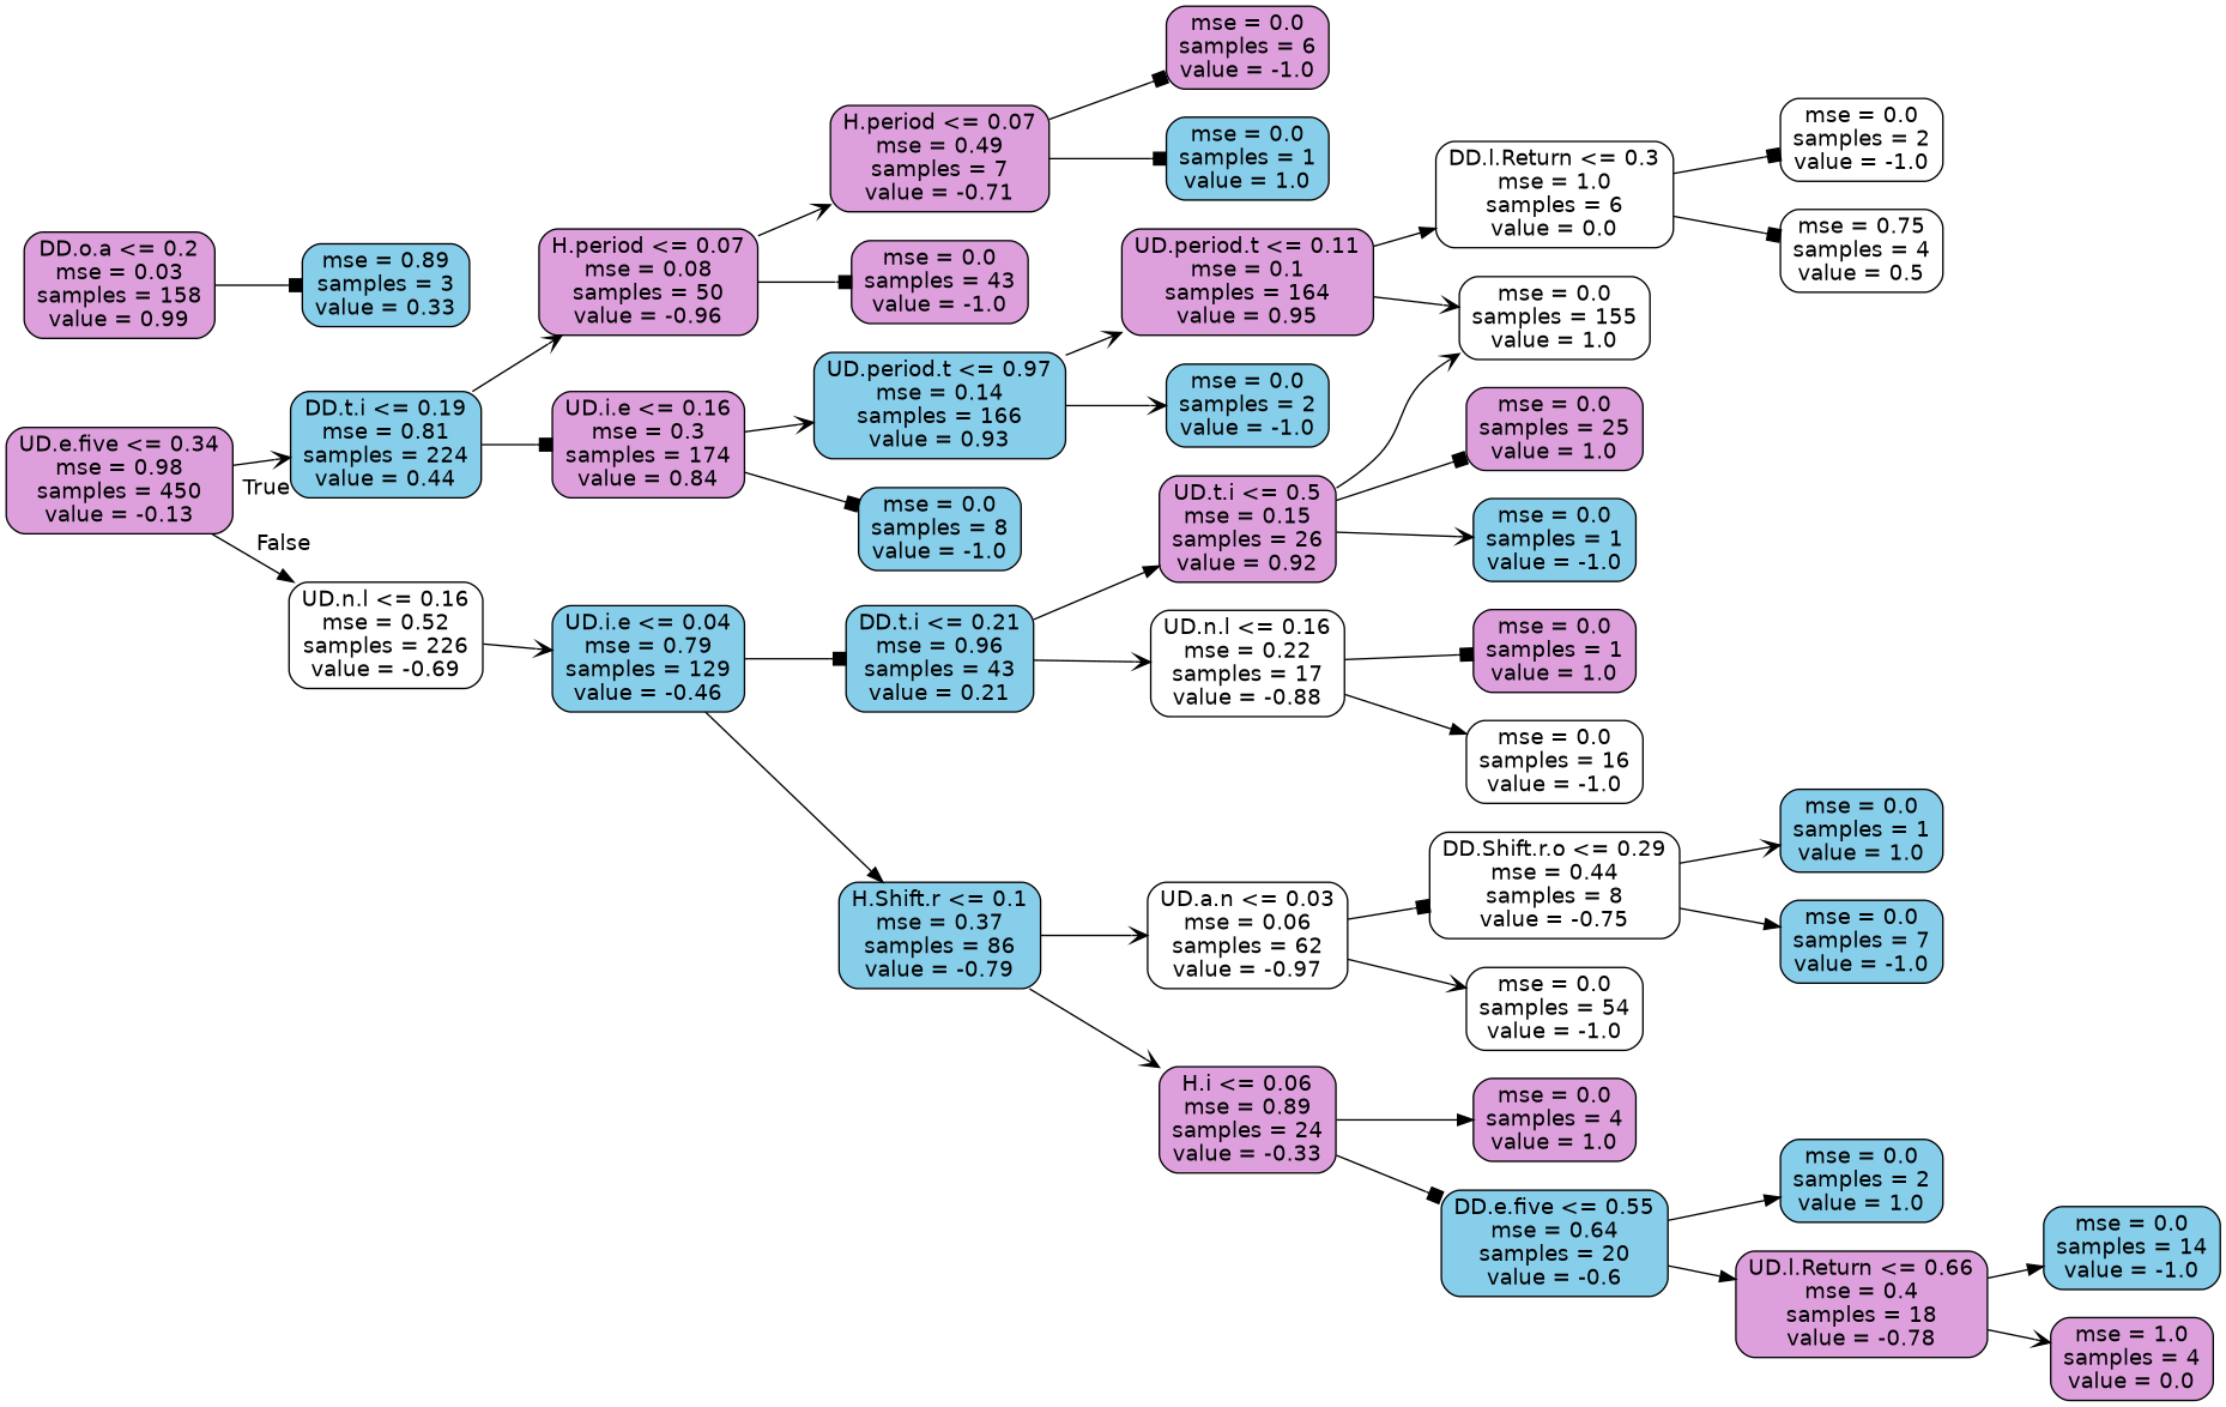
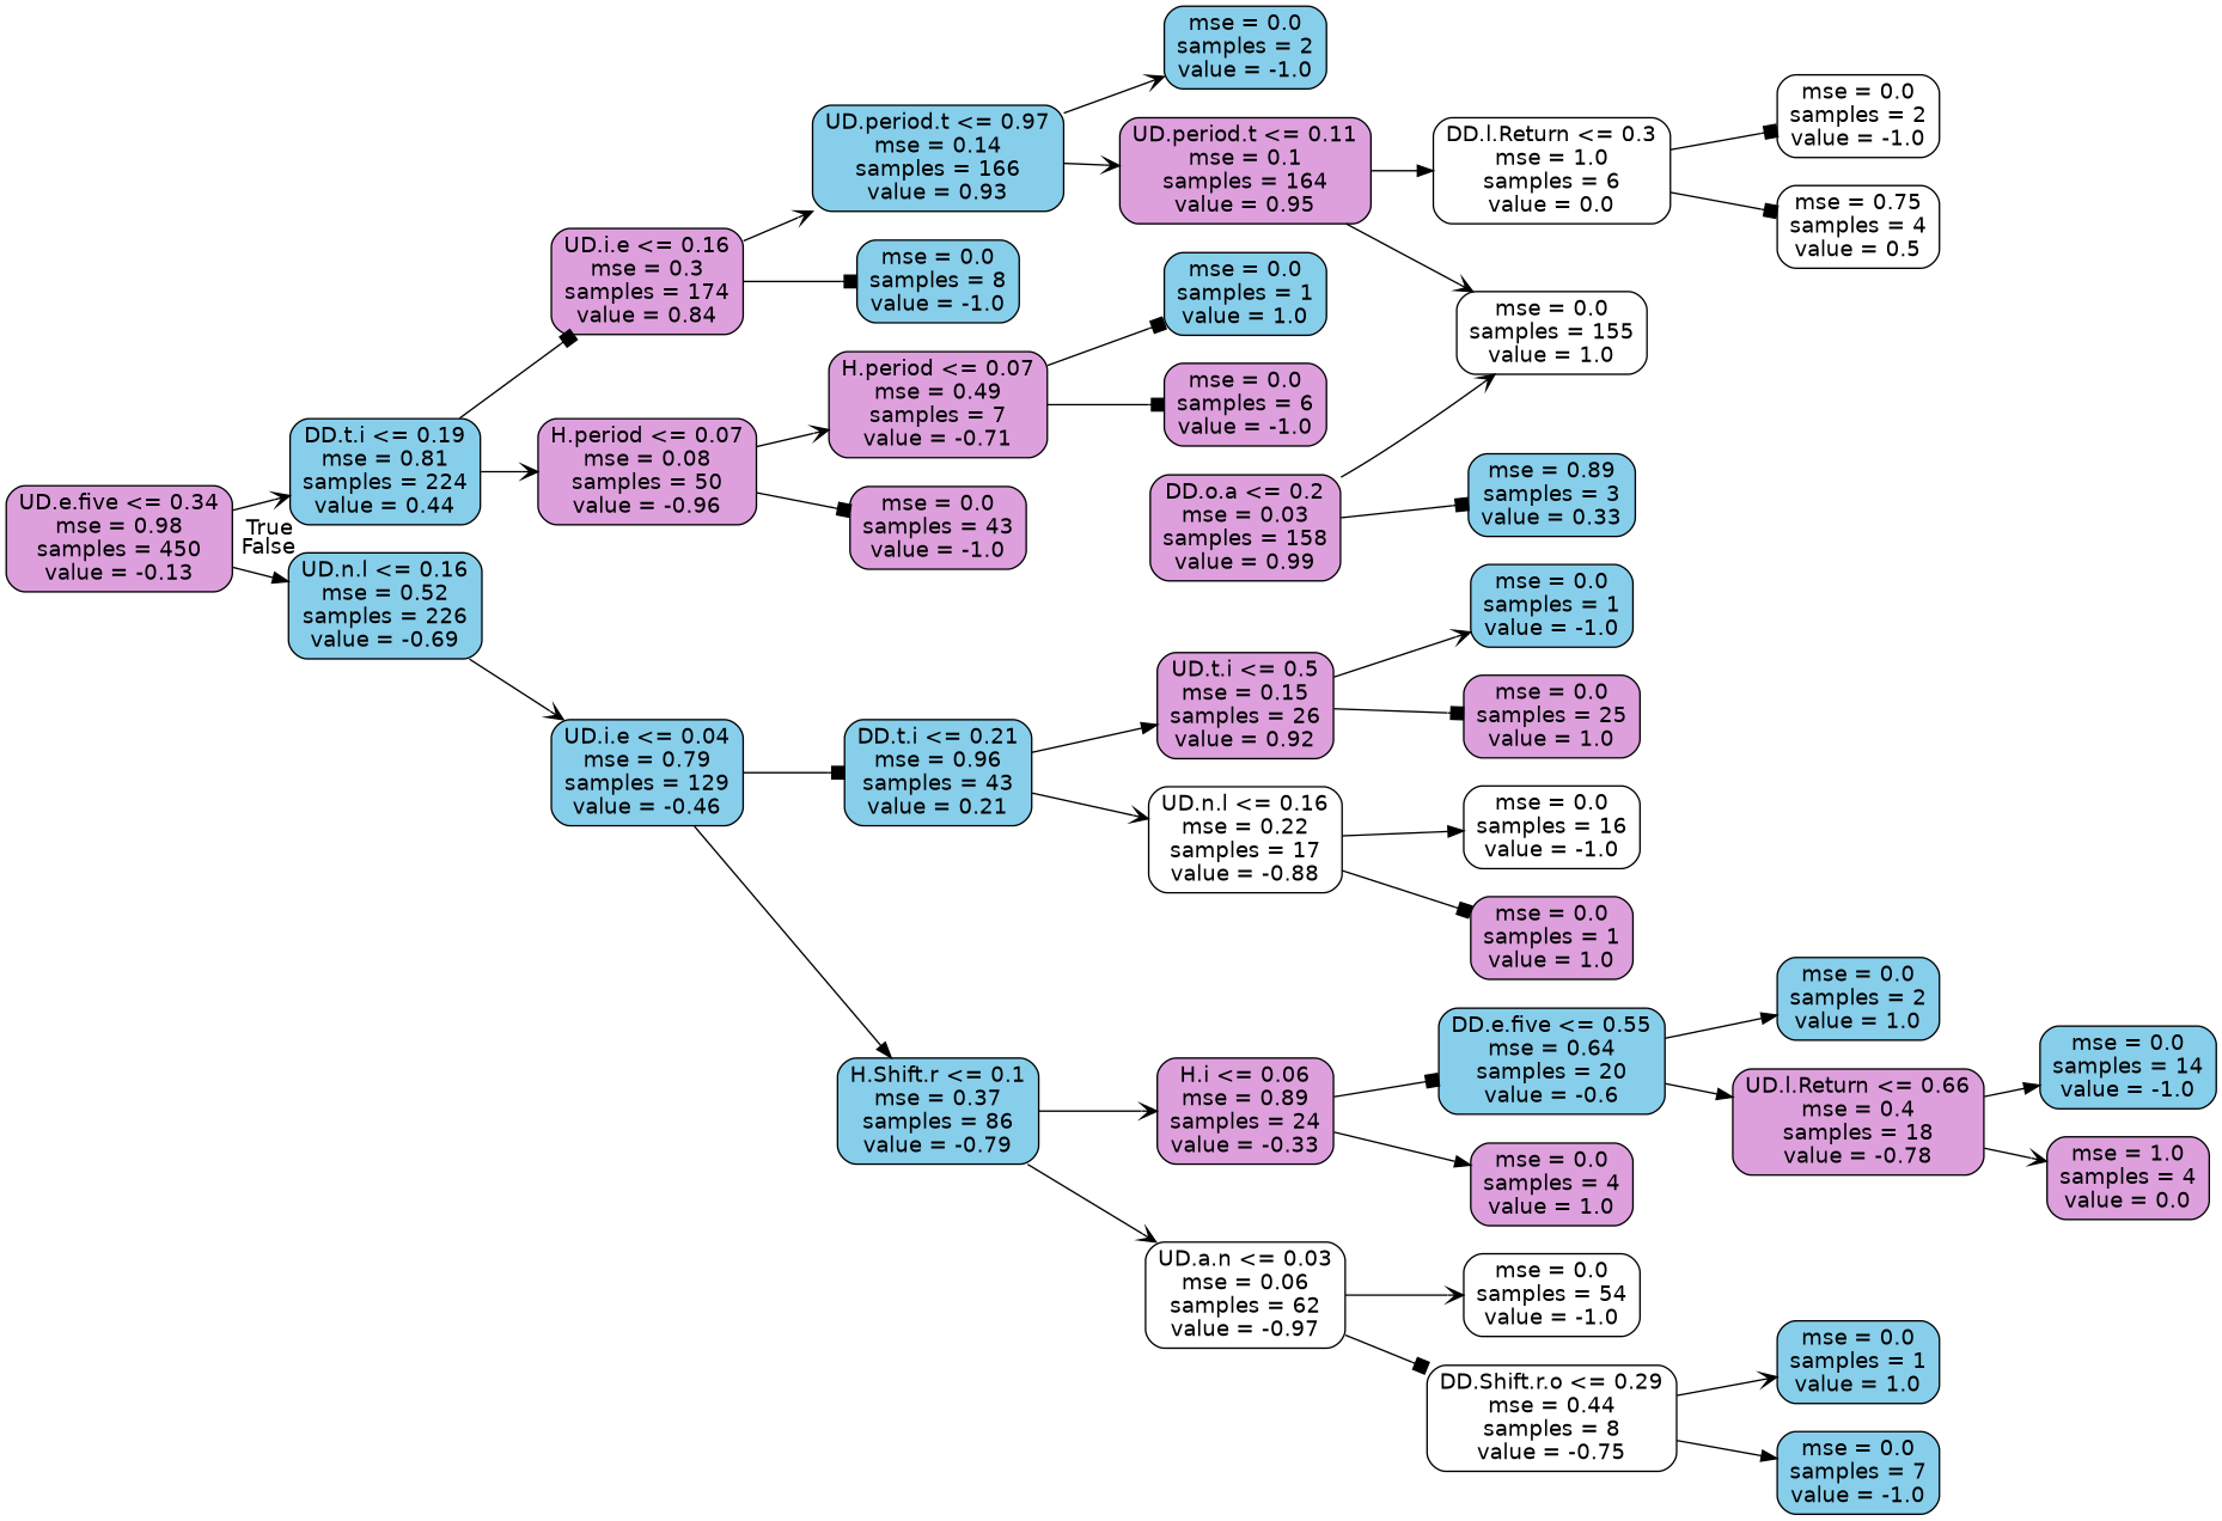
  digraph {
    rankdir=LR
    node [color=black fillcolor=plum fontname=helvetica shape=box style="filled, rounded"]
    edge [arrowhead=vee fontname=helvetica]
    n1 [label="UD.e.five <= 0.34\nmse = 0.98\nsamples = 450\nvalue = -0.13"]
    n2 [fillcolor=skyblue label="DD.t.i <= 0.19\nmse = 0.81\nsamples = 224\nvalue = 0.44"]
-   n3 [fillcolor=white label="UD.n.l <= 0.16\nmse = 0.52\nsamples = 226\nvalue = -0.69"]
+   n3 [fillcolor=skyblue label="UD.n.l <= 0.16\nmse = 0.52\nsamples = 226\nvalue = -0.69"]
    n4 [label="H.period <= 0.07\nmse = 0.08\nsamples = 50\nvalue = -0.96"]
    n5 [label="UD.i.e <= 0.16\nmse = 0.3\nsamples = 174\nvalue = 0.84"]
    n6 [fillcolor=skyblue label="UD.i.e <= 0.04\nmse = 0.79\nsamples = 129\nvalue = -0.46"]
    n7 [label="H.period <= 0.07\nmse = 0.49\nsamples = 7\nvalue = -0.71"]
    n8 [label="mse = 0.0\nsamples = 43\nvalue = -1.0"]
    n9 [fillcolor=skyblue label="UD.period.t <= 0.97\nmse = 0.14\nsamples = 166\nvalue = 0.93"]
    n10 [fillcolor=skyblue label="mse = 0.0\nsamples = 8\nvalue = -1.0"]
    n11 [label="mse = 0.0\nsamples = 6\nvalue = -1.0"]
    n12 [fillcolor=skyblue label="mse = 0.0\nsamples = 1\nvalue = 1.0"]
    n13 [label="UD.period.t <= 0.11\nmse = 0.1\nsamples = 164\nvalue = 0.95"]
    n14 [fillcolor=skyblue label="mse = 0.0\nsamples = 2\nvalue = -1.0"]
    n15 [fillcolor=white label="DD.l.Return <= 0.3\nmse = 1.0\nsamples = 6\nvalue = 0.0"]
    n16 [fillcolor=white label="mse = 0.0\nsamples = 155\nvalue = 1.0"]
    n17 [fillcolor=white label="mse = 0.0\nsamples = 2\nvalue = -1.0"]
    n18 [fillcolor=white label="mse = 0.75\nsamples = 4\nvalue = 0.5"]
    n19 [label="DD.o.a <= 0.2\nmse = 0.03\nsamples = 158\nvalue = 0.99"]
    n20 [fillcolor=skyblue label="mse = 0.89\nsamples = 3\nvalue = 0.33"]
    n21 [fillcolor=skyblue label="DD.t.i <= 0.21\nmse = 0.96\nsamples = 43\nvalue = 0.21"]
    n22 [fillcolor=skyblue label="H.Shift.r <= 0.1\nmse = 0.37\nsamples = 86\nvalue = -0.79"]
    n23 [fillcolor=white label="UD.n.l <= 0.16\nmse = 0.22\nsamples = 17\nvalue = -0.88"]
    n24 [label="UD.t.i <= 0.5\nmse = 0.15\nsamples = 26\nvalue = 0.92"]
    n25 [fillcolor=white label="UD.a.n <= 0.03\nmse = 0.06\nsamples = 62\nvalue = -0.97"]
    n26 [label="H.i <= 0.06\nmse = 0.89\nsamples = 24\nvalue = -0.33"]
    n27 [label="mse = 0.0\nsamples = 1\nvalue = 1.0"]
    n28 [fillcolor=white label="mse = 0.0\nsamples = 16\nvalue = -1.0"]
    n29 [label="mse = 0.0\nsamples = 25\nvalue = 1.0"]
    n30 [fillcolor=skyblue label="mse = 0.0\nsamples = 1\nvalue = -1.0"]
    n31 [fillcolor=white label="DD.Shift.r.o <= 0.29\nmse = 0.44\nsamples = 8\nvalue = -0.75"]
    n32 [fillcolor=white label="mse = 0.0\nsamples = 54\nvalue = -1.0"]
    n33 [label="mse = 0.0\nsamples = 4\nvalue = 1.0"]
    n34 [fillcolor=skyblue label="DD.e.five <= 0.55\nmse = 0.64\nsamples = 20\nvalue = -0.6"]
    n35 [fillcolor=skyblue label="mse = 0.0\nsamples = 1\nvalue = 1.0"]
    n36 [fillcolor=skyblue label="mse = 0.0\nsamples = 7\nvalue = -1.0"]
    n37 [fillcolor=skyblue label="mse = 0.0\nsamples = 2\nvalue = 1.0"]
    n38 [label="UD.l.Return <= 0.66\nmse = 0.4\nsamples = 18\nvalue = -0.78"]
    n39 [fillcolor=skyblue label="mse = 0.0\nsamples = 14\nvalue = -1.0"]
    n40 [label="mse = 1.0\nsamples = 4\nvalue = 0.0"]
    n1 -> n2 [headlabel=True labelangle=45 labeldistance=2.5]
    n1 -> n3 [arrowhead=normal headlabel=False labelangle=-45 labeldistance=2.5]
    n2 -> n4
    n2 -> n5 [arrowhead=box]
    n3 -> n6
    n4 -> n7
    n4 -> n8 [arrowhead=box]
    n5 -> n9
    n5 -> n10 [arrowhead=box]
    n6 -> n21 [arrowhead=box]
    n6 -> n22 [arrowhead=normal]
    n7 -> n11 [arrowhead=box]
    n7 -> n12 [arrowhead=box]
    n9 -> n13
    n9 -> n14
    n13 -> n15 [arrowhead=normal]
    n13 -> n16
    n15 -> n17 [arrowhead=box]
    n15 -> n18 [arrowhead=box]
-   n24 -> n16
+   n19 -> n16
    n19 -> n20 [arrowhead=box]
    n21 -> n23
    n21 -> n24 [arrowhead=normal]
    n22 -> n25
    n22 -> n26
    n23 -> n27 [arrowhead=box]
    n23 -> n28 [arrowhead=normal]
    n24 -> n29 [arrowhead=box]
    n24 -> n30
    n25 -> n31 [arrowhead=box]
    n25 -> n32
    n26 -> n33 [arrowhead=normal]
    n26 -> n34 [arrowhead=box]
    n31 -> n35
    n31 -> n36 [arrowhead=normal]
    n34 -> n37 [arrowhead=normal]
    n34 -> n38 [arrowhead=normal]
    n38 -> n39 [arrowhead=normal]
    n38 -> n40
  }
